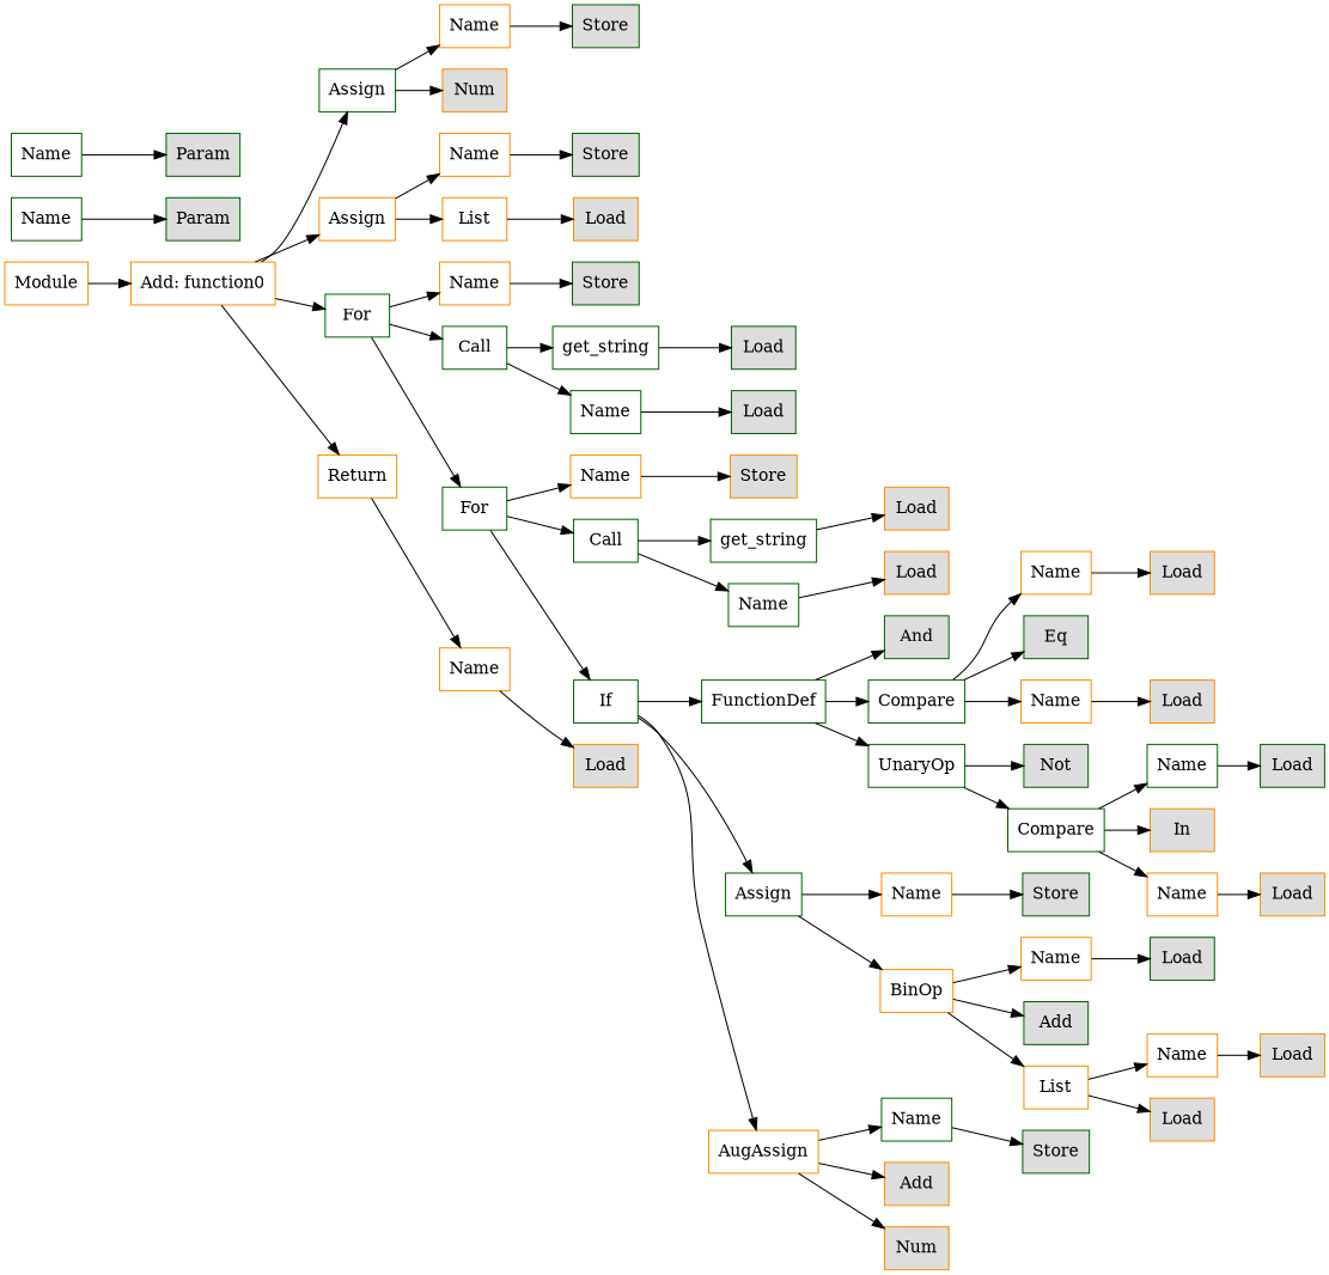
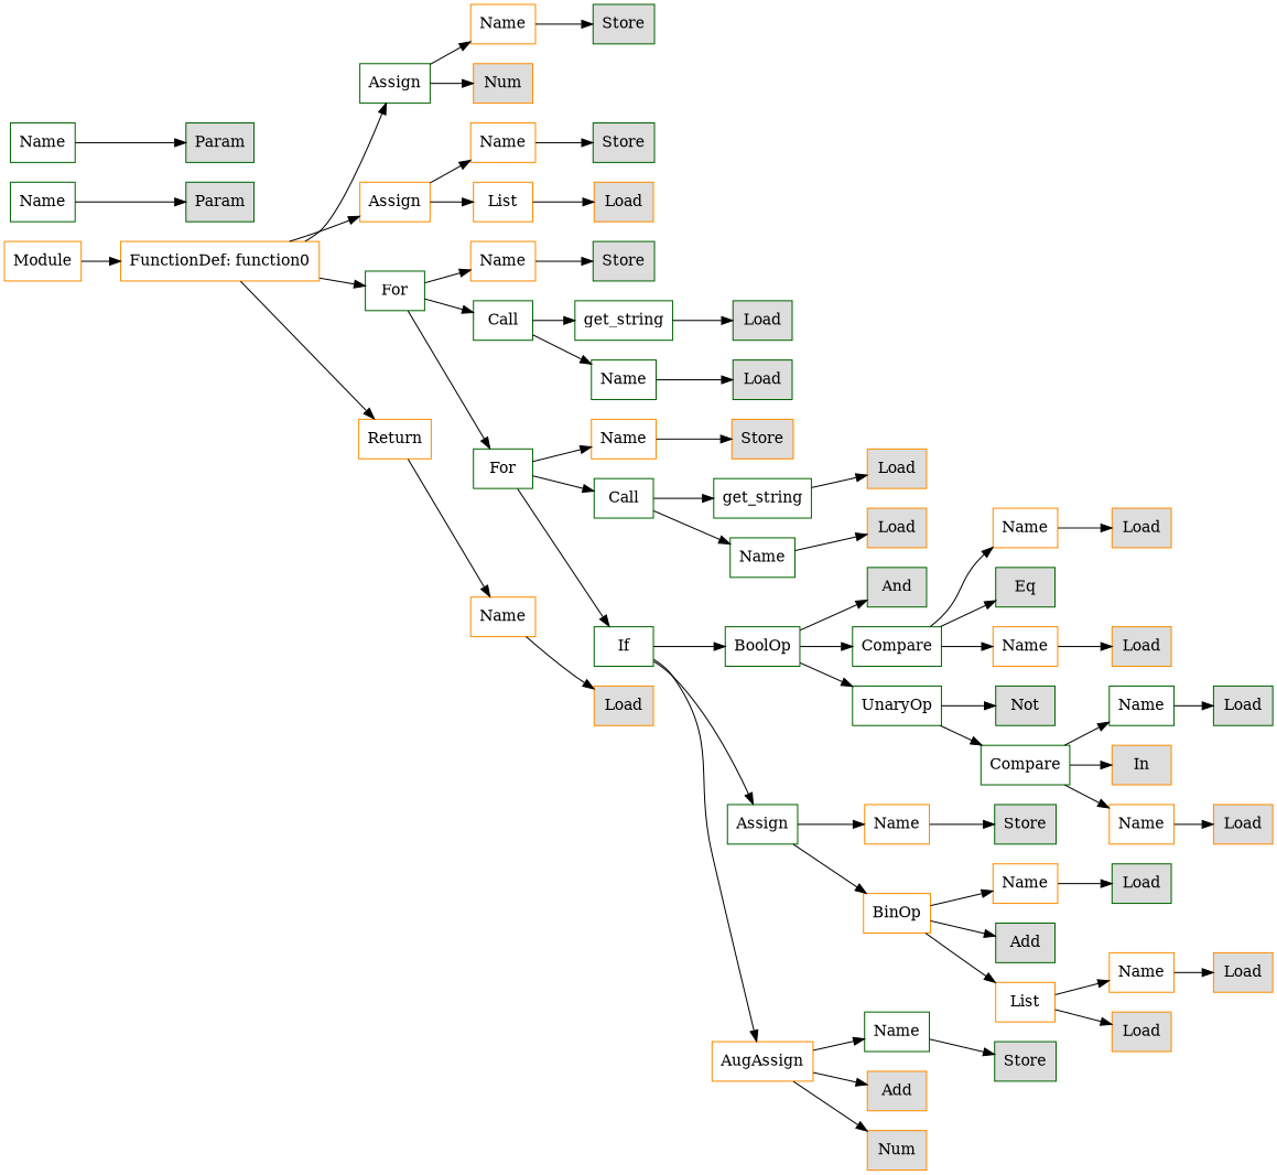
  digraph {
    rankdir=LR
    node [color=darkgreen shape=rect]
    n1 [color=darkorange label=Module]
-   n2 [color=darkorange label="Add: function0"]
+   n2 [color=darkorange label="FunctionDef: function0"]
    n3 [label=Assign]
    n4 [color=darkorange label=Assign]
    n5 [label=For]
    n6 [color=darkorange label=Return]
    n7 [color=darkorange label=Name]
    n8 [color=darkorange fillcolor="#dddddd" label=Num style=filled]
    n9 [color=darkorange label=Name]
    n10 [color=darkorange label=List]
    n11 [color=darkorange label=Name]
    n12 [label=Call]
    n13 [label=For]
    n14 [color=darkorange label=Name]
    n15 [label=Name]
    n16 [fillcolor="#dddddd" label=Param style=filled]
    n17 [label=Name]
    n18 [fillcolor="#dddddd" label=Param style=filled]
    n19 [fillcolor="#dddddd" label=Store style=filled]
    n20 [fillcolor="#dddddd" label=Store style=filled]
    n21 [color=darkorange fillcolor="#dddddd" label=Load style=filled]
    n22 [fillcolor="#dddddd" label=Store style=filled]
    n23 [label=get_string]
    n24 [label=Name]
    n25 [color=darkorange label=Name]
    n26 [label=Call]
    n27 [label=If]
    n28 [color=darkorange fillcolor="#dddddd" label=Load style=filled]
    n29 [fillcolor="#dddddd" label=Load style=filled]
    n30 [fillcolor="#dddddd" label=Load style=filled]
    n31 [color=darkorange fillcolor="#dddddd" label=Store style=filled]
    n32 [label=get_string]
    n33 [label=Name]
-   n34 [label=FunctionDef]
+   n34 [label=BoolOp]
    n35 [label=Assign]
    n36 [color=darkorange label=AugAssign]
    n37 [color=darkorange fillcolor="#dddddd" label=Load style=filled]
    n38 [color=darkorange fillcolor="#dddddd" label=Load style=filled]
    n39 [fillcolor="#dddddd" label=And style=filled]
    n40 [label=Compare]
    n41 [label=UnaryOp]
    n42 [color=darkorange label=Name]
    n43 [color=darkorange label=BinOp]
    n44 [label=Name]
    n45 [color=darkorange fillcolor="#dddddd" label=Add style=filled]
    n46 [color=darkorange fillcolor="#dddddd" label=Num style=filled]
    n47 [color=darkorange label=Name]
    n48 [fillcolor="#dddddd" label=Eq style=filled]
    n49 [color=darkorange label=Name]
    n50 [fillcolor="#dddddd" label=Not style=filled]
    n51 [label=Compare]
    n52 [fillcolor="#dddddd" label=Store style=filled]
    n53 [color=darkorange label=Name]
    n54 [fillcolor="#dddddd" label=Add style=filled]
    n55 [color=darkorange label=List]
    n56 [fillcolor="#dddddd" label=Store style=filled]
    n57 [color=darkorange fillcolor="#dddddd" label=Load style=filled]
    n58 [color=darkorange fillcolor="#dddddd" label=Load style=filled]
    n59 [label=Name]
    n60 [color=darkorange fillcolor="#dddddd" label=In style=filled]
    n61 [color=darkorange label=Name]
    n62 [fillcolor="#dddddd" label=Load style=filled]
    n63 [color=darkorange label=Name]
    n64 [color=darkorange fillcolor="#dddddd" label=Load style=filled]
    n65 [fillcolor="#dddddd" label=Load style=filled]
    n66 [color=darkorange fillcolor="#dddddd" label=Load style=filled]
    n67 [color=darkorange fillcolor="#dddddd" label=Load style=filled]
    n1 -> n2
    n2 -> n3
    n2 -> n4
    n2 -> n5
    n2 -> n6
    n3 -> n7
    n3 -> n8
    n4 -> n9
    n4 -> n10
    n5 -> n11
    n5 -> n12
    n5 -> n13
    n6 -> n14
    n7 -> n19
    n9 -> n20
    n10 -> n21
    n11 -> n22
    n12 -> n23
    n12 -> n24
    n13 -> n25
    n13 -> n26
    n13 -> n27
    n14 -> n28
    n15 -> n16
    n17 -> n18
    n23 -> n29
    n24 -> n30
    n25 -> n31
    n26 -> n32
    n26 -> n33
    n27 -> n34
    n27 -> n35
    n27 -> n36
    n32 -> n37
    n33 -> n38
    n34 -> n39
    n34 -> n40
    n34 -> n41
    n35 -> n42
    n35 -> n43
    n36 -> n44
    n36 -> n45
    n36 -> n46
    n40 -> n47
    n40 -> n48
    n40 -> n49
    n41 -> n50
    n41 -> n51
    n42 -> n52
    n43 -> n53
    n43 -> n54
    n43 -> n55
    n44 -> n56
    n47 -> n57
    n49 -> n58
    n51 -> n59
    n51 -> n60
    n51 -> n61
    n53 -> n62
    n55 -> n63
    n55 -> n64
    n59 -> n65
    n61 -> n66
    n63 -> n67
  }
